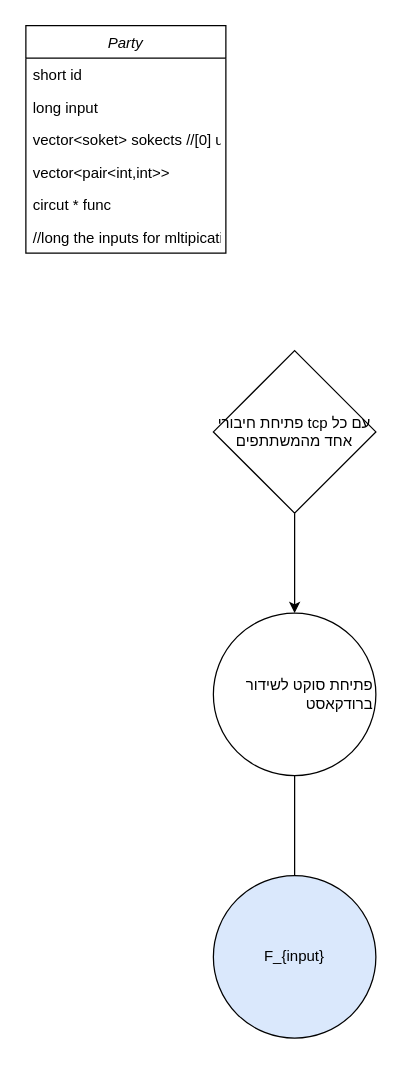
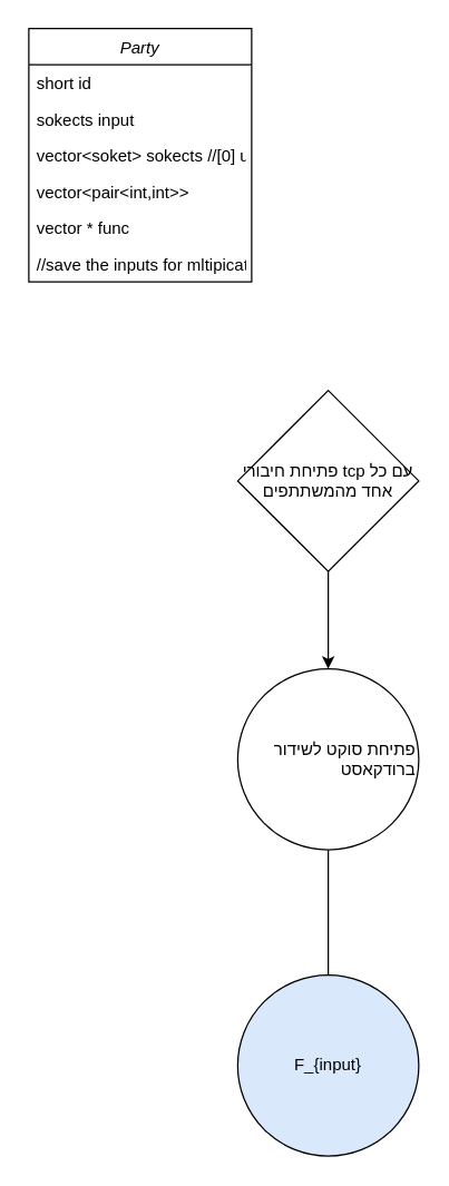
  <mxCell id="0" />
  <mxCell id="1" parent="0" />
  <mxCell id="2" value="Party" style="swimlane;fontStyle=2;align=center;verticalAlign=top;childLayout=stackLayout;horizontal=1;startSize=26;horizontalStack=0;resizeParent=1;resizeLast=0;collapsible=1;marginBottom=0;rounded=0;shadow=0;strokeWidth=1;" parent="1" vertex="1"><mxGeometry x="20" y="20" width="160" height="182" as="geometry"><mxRectangle x="230" y="140" width="160" height="26" as="alternateBounds" /></mxGeometry></mxCell>
  <mxCell id="3" value="short id" style="text;align=left;verticalAlign=top;spacingLeft=4;spacingRight=4;overflow=hidden;rotatable=0;points=[[0,0.5],[1,0.5]];portConstraint=eastwest;" parent="2" vertex="1"><mxGeometry y="26" width="160" height="26" as="geometry" /></mxCell>
- <mxCell id="4" value="long input" style="text;align=left;verticalAlign=top;spacingLeft=4;spacingRight=4;overflow=hidden;rotatable=0;points=[[0,0.5],[1,0.5]];portConstraint=eastwest;rounded=0;shadow=0;html=0;" parent="2" vertex="1"><mxGeometry y="52" width="160" height="26" as="geometry" /></mxCell>
+ <mxCell id="4" value="sokects input" style="text;align=left;verticalAlign=top;spacingLeft=4;spacingRight=4;overflow=hidden;rotatable=0;points=[[0,0.5],[1,0.5]];portConstraint=eastwest;rounded=0;shadow=0;html=0;" parent="2" vertex="1"><mxGeometry y="52" width="160" height="26" as="geometry" /></mxCell>
  <mxCell id="5" value="vector&lt;soket&gt; sokects //[0] udp soket" style="text;align=left;verticalAlign=top;spacingLeft=4;spacingRight=4;overflow=hidden;rotatable=0;points=[[0,0.5],[1,0.5]];portConstraint=eastwest;rounded=0;shadow=0;html=0;" vertex="1" parent="2"><mxGeometry y="78" width="160" height="26" as="geometry" /></mxCell>
  <mxCell id="6" value="vector&lt;pair&lt;int,int&gt;&gt;" style="text;align=left;verticalAlign=top;spacingLeft=4;spacingRight=4;overflow=hidden;rotatable=0;points=[[0,0.5],[1,0.5]];portConstraint=eastwest;rounded=0;shadow=0;html=0;" vertex="1" parent="2"><mxGeometry y="104" width="160" height="26" as="geometry" /></mxCell>
- <mxCell id="7" value="circut * func" style="text;align=left;verticalAlign=top;spacingLeft=4;spacingRight=4;overflow=hidden;rotatable=0;points=[[0,0.5],[1,0.5]];portConstraint=eastwest;rounded=0;shadow=0;html=0;" vertex="1" parent="2"><mxGeometry y="130" width="160" height="26" as="geometry" /></mxCell>
- <mxCell id="8" value="//long the inputs for mltipication gates " style="text;align=left;verticalAlign=top;spacingLeft=4;spacingRight=4;overflow=hidden;rotatable=0;points=[[0,0.5],[1,0.5]];portConstraint=eastwest;rounded=0;shadow=0;html=0;" vertex="1" parent="2"><mxGeometry y="156" width="160" height="26" as="geometry" /></mxCell>
+ <mxCell id="7" value="vector * func" style="text;align=left;verticalAlign=top;spacingLeft=4;spacingRight=4;overflow=hidden;rotatable=0;points=[[0,0.5],[1,0.5]];portConstraint=eastwest;rounded=0;shadow=0;html=0;" vertex="1" parent="2"><mxGeometry y="130" width="160" height="26" as="geometry" /></mxCell>
+ <mxCell id="8" value="//save the inputs for mltipication gates " style="text;align=left;verticalAlign=top;spacingLeft=4;spacingRight=4;overflow=hidden;rotatable=0;points=[[0,0.5],[1,0.5]];portConstraint=eastwest;rounded=0;shadow=0;html=0;" vertex="1" parent="2"><mxGeometry y="156" width="160" height="26" as="geometry" /></mxCell>
  <mxCell id="9" value="" style="edgeStyle=orthogonalEdgeStyle;rounded=0;orthogonalLoop=1;jettySize=auto;html=1;" edge="1" parent="1" source="10" target="12"><mxGeometry relative="1" as="geometry" /></mxCell>
  <mxCell id="10" value="פתיחת חיבורי tcp עם כל אחד מהמשתתפים" style="rhombus;whiteSpace=wrap;html=1;aspect=fixed;" vertex="1" parent="1"><mxGeometry x="170" y="280" width="130" height="130" as="geometry" /></mxCell>
  <mxCell id="11" value="" style="edgeStyle=orthogonalEdgeStyle;rounded=0;orthogonalLoop=1;jettySize=auto;html=1;endArrow=none;" edge="1" parent="1" source="12" target="13"><mxGeometry relative="1" as="geometry" /></mxCell>
- <mxCell id="12" value="פתיחת סוקט לשידור ברודקאסט" style="ellipse;whiteSpace=wrap;html=1;aspect=fixed;align=right;" vertex="1" parent="1"><mxGeometry x="170" y="490" width="130" height="130" as="geometry" /></mxCell>
+ <mxCell id="12" value="פתיחת סוקט לשידור ברודקאסט" style="ellipse;whiteSpace=wrap;html=1;aspect=fixed;align=right;" vertex="1" parent="1"><mxGeometry x="170" y="480" width="130" height="130" as="geometry" /></mxCell>
  <mxCell id="13" value="F_{input}" style="ellipse;whiteSpace=wrap;html=1;aspect=fixed;align=center;fillColor=#dae8fc;" vertex="1" parent="1"><mxGeometry x="170" y="700" width="130" height="130" as="geometry" /></mxCell>
